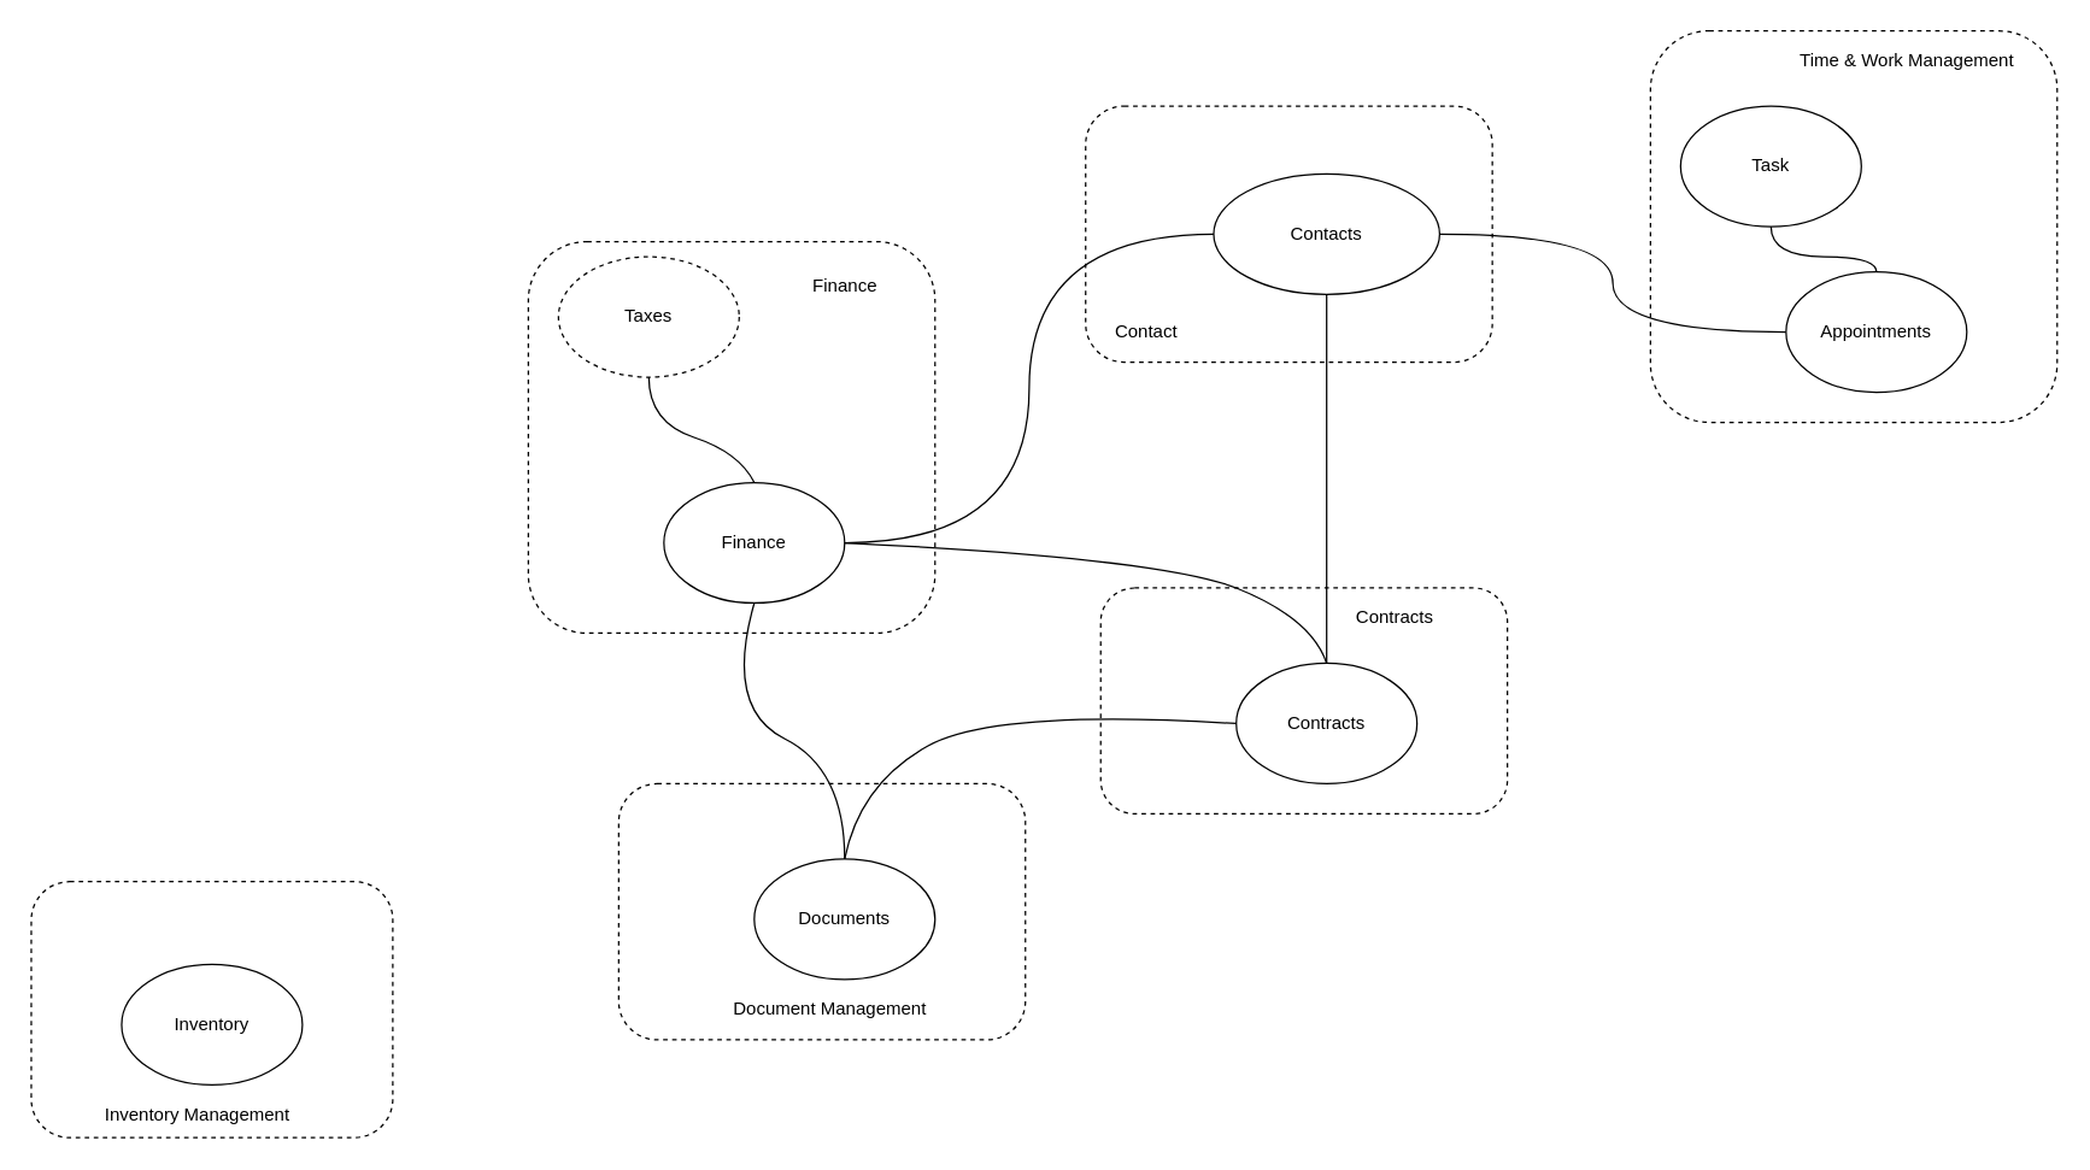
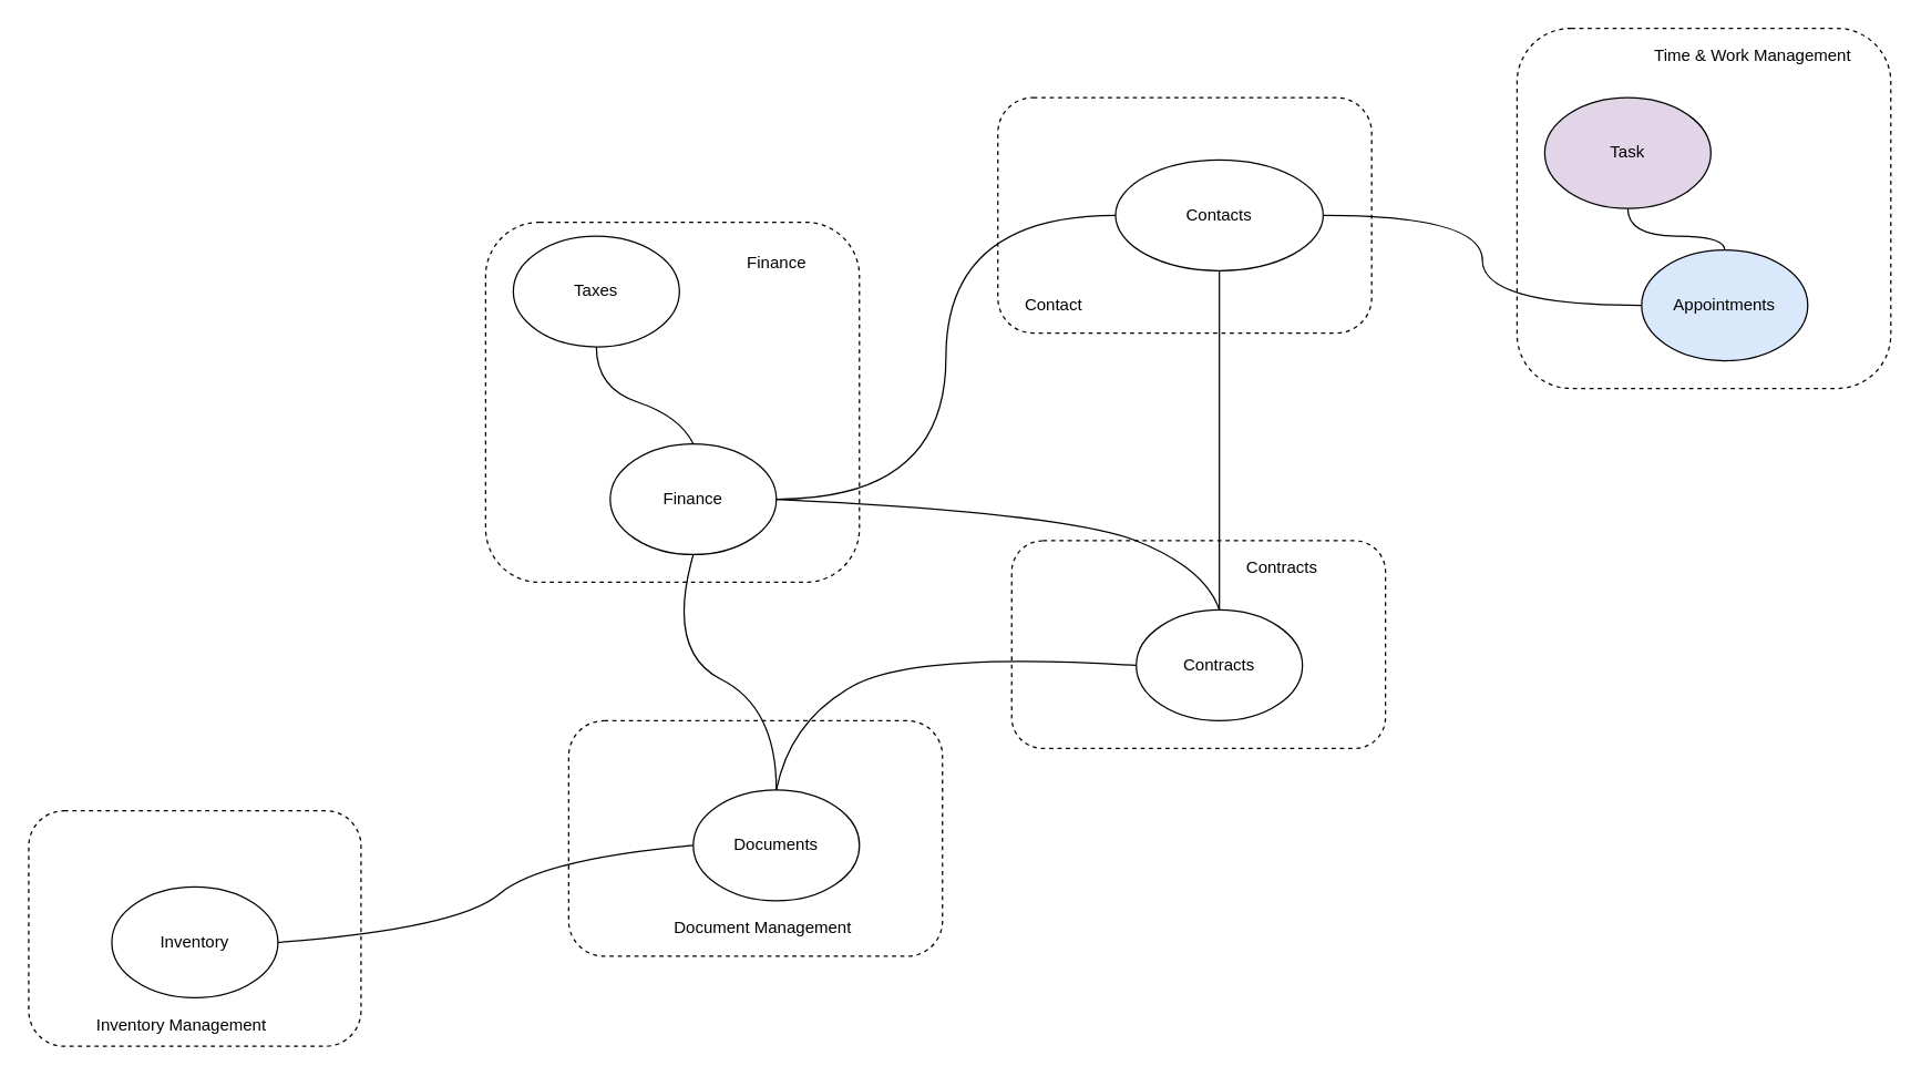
  <mxCell id="0" />
  <mxCell id="1" parent="0" />
  <mxCell id="2" value="" style="rounded=1;whiteSpace=wrap;html=1;dashed=1;" parent="1" vertex="1"><mxGeometry x="350" y="160" width="270" height="260" as="geometry" /></mxCell>
  <mxCell id="3" value="Finance" style="ellipse;whiteSpace=wrap;html=1;" parent="1" vertex="1"><mxGeometry x="440" y="320" width="120" height="80" as="geometry" /></mxCell>
- <mxCell id="4" value="Taxes" style="ellipse;whiteSpace=wrap;html=1;dashed=1;" parent="1" vertex="1"><mxGeometry x="370" y="170" width="120" height="80" as="geometry" /></mxCell>
+ <mxCell id="4" value="Taxes" style="ellipse;whiteSpace=wrap;html=1;" parent="1" vertex="1"><mxGeometry x="370" y="170" width="120" height="80" as="geometry" /></mxCell>
  <mxCell id="5" value="" style="curved=1;endArrow=none;html=1;rounded=0;endFill=0;entryX=0.5;entryY=1;entryDx=0;entryDy=0;exitX=0.5;exitY=0;exitDx=0;exitDy=0;" parent="1" source="3" target="4" edge="1"><mxGeometry width="50" height="50" relative="1" as="geometry"><mxPoint x="580" y="500" as="sourcePoint" /><mxPoint x="630" y="450" as="targetPoint" /><Array as="points"><mxPoint x="490" y="300" /><mxPoint x="430" y="280" /></Array></mxGeometry></mxCell>
  <mxCell id="6" value="" style="rounded=1;whiteSpace=wrap;html=1;dashed=1;" parent="1" vertex="1"><mxGeometry x="730" y="390" width="270" height="150" as="geometry" /></mxCell>
  <mxCell id="7" value="Contracts" style="ellipse;whiteSpace=wrap;html=1;" parent="1" vertex="1"><mxGeometry x="820" y="440" width="120" height="80" as="geometry" /></mxCell>
  <mxCell id="8" value="" style="curved=1;endArrow=none;html=1;rounded=0;endFill=0;entryX=1;entryY=0.5;entryDx=0;entryDy=0;exitX=0.5;exitY=0;exitDx=0;exitDy=0;" parent="1" source="7" target="3" edge="1"><mxGeometry width="50" height="50" relative="1" as="geometry"><mxPoint x="960" y="620" as="sourcePoint" /><mxPoint x="810" y="370" as="targetPoint" /><Array as="points"><mxPoint x="870" y="410" /><mxPoint x="770" y="370" /></Array></mxGeometry></mxCell>
  <mxCell id="9" value="Finance" style="text;html=1;align=center;verticalAlign=middle;resizable=0;points=[];autosize=1;strokeColor=none;fillColor=none;" parent="1" vertex="1"><mxGeometry x="530" y="180" width="60" height="20" as="geometry" /></mxCell>
  <mxCell id="10" value="Contracts" style="text;html=1;align=center;verticalAlign=middle;resizable=0;points=[];autosize=1;strokeColor=none;fillColor=none;" parent="1" vertex="1"><mxGeometry x="890" y="400" width="70" height="20" as="geometry" /></mxCell>
  <mxCell id="11" value="" style="rounded=1;whiteSpace=wrap;html=1;dashed=1;" parent="1" vertex="1"><mxGeometry x="410" y="520" width="270" height="170" as="geometry" /></mxCell>
  <mxCell id="12" value="Documents" style="ellipse;whiteSpace=wrap;html=1;" parent="1" vertex="1"><mxGeometry x="500" y="570" width="120" height="80" as="geometry" /></mxCell>
  <mxCell id="13" value="" style="curved=1;endArrow=none;html=1;rounded=0;endFill=0;entryX=0.5;entryY=1;entryDx=0;entryDy=0;exitX=0.5;exitY=0;exitDx=0;exitDy=0;" parent="1" source="12" target="3" edge="1"><mxGeometry width="50" height="50" relative="1" as="geometry"><mxPoint x="640" y="750" as="sourcePoint" /><mxPoint x="240" y="490" as="targetPoint" /><Array as="points"><mxPoint x="560" y="510" /><mxPoint x="480" y="470" /></Array></mxGeometry></mxCell>
  <mxCell id="14" value="Document Management" style="text;html=1;align=center;verticalAlign=middle;resizable=0;points=[];autosize=1;strokeColor=none;fillColor=none;" parent="1" vertex="1"><mxGeometry x="480" y="660" width="140" height="20" as="geometry" /></mxCell>
  <mxCell id="15" value="" style="curved=1;endArrow=none;html=1;rounded=0;endFill=0;entryX=0;entryY=0.5;entryDx=0;entryDy=0;exitX=0.5;exitY=0;exitDx=0;exitDy=0;" parent="1" source="12" target="7" edge="1"><mxGeometry width="50" height="50" relative="1" as="geometry"><mxPoint x="570" y="580" as="sourcePoint" /><mxPoint x="510" y="410" as="targetPoint" /><Array as="points"><mxPoint x="570" y="520" /><mxPoint x="660" y="470" /></Array></mxGeometry></mxCell>
  <mxCell id="16" value="" style="rounded=1;whiteSpace=wrap;html=1;dashed=1;" parent="1" vertex="1"><mxGeometry x="20" y="585" width="240" height="170" as="geometry" /></mxCell>
  <mxCell id="17" value="Inventory" style="ellipse;whiteSpace=wrap;html=1;" parent="1" vertex="1"><mxGeometry x="80" y="640" width="120" height="80" as="geometry" /></mxCell>
  <mxCell id="18" value="Inventory Management" style="text;html=1;align=center;verticalAlign=middle;resizable=0;points=[];autosize=1;strokeColor=none;fillColor=none;" parent="1" vertex="1"><mxGeometry x="60" y="730" width="140" height="20" as="geometry" /></mxCell>
+ <mxCell id="19" value="" style="curved=1;endArrow=none;html=1;rounded=0;endFill=0;entryX=1;entryY=0.5;entryDx=0;entryDy=0;exitX=0;exitY=0.5;exitDx=0;exitDy=0;" parent="1" source="12" target="17" edge="1"><mxGeometry width="50" height="50" relative="1" as="geometry"><mxPoint x="570" y="580" as="sourcePoint" /><mxPoint x="510" y="410" as="targetPoint" /><Array as="points"><mxPoint x="390" y="620" /><mxPoint x="330" y="670" /></Array></mxGeometry></mxCell>
  <mxCell id="20" value="" style="rounded=1;whiteSpace=wrap;html=1;dashed=1;" parent="1" vertex="1"><mxGeometry x="720" y="70" width="270" height="170" as="geometry" /></mxCell>
  <mxCell id="21" style="edgeStyle=orthogonalEdgeStyle;rounded=0;orthogonalLoop=1;jettySize=auto;html=1;exitX=0;exitY=0.5;exitDx=0;exitDy=0;entryX=1;entryY=0.5;entryDx=0;entryDy=0;endArrow=none;endFill=0;curved=1;" parent="1" source="23" target="3" edge="1"><mxGeometry relative="1" as="geometry" /></mxCell>
  <mxCell id="22" style="edgeStyle=orthogonalEdgeStyle;curved=1;rounded=0;orthogonalLoop=1;jettySize=auto;html=1;exitX=0.5;exitY=1;exitDx=0;exitDy=0;endArrow=none;endFill=0;" parent="1" source="23" edge="1"><mxGeometry relative="1" as="geometry"><mxPoint x="880" y="440" as="targetPoint" /></mxGeometry></mxCell>
  <mxCell id="23" value="Contacts" style="ellipse;whiteSpace=wrap;html=1;" parent="1" vertex="1"><mxGeometry x="805" y="115" width="150" height="80" as="geometry" /></mxCell>
  <mxCell id="24" value="Contact" style="text;html=1;align=center;verticalAlign=middle;resizable=0;points=[];autosize=1;strokeColor=none;fillColor=none;" parent="1" vertex="1"><mxGeometry x="730" y="210" width="60" height="20" as="geometry" /></mxCell>
  <mxCell id="25" value="" style="rounded=1;whiteSpace=wrap;html=1;dashed=1;" parent="1" vertex="1"><mxGeometry x="1095" y="20" width="270" height="260" as="geometry" /></mxCell>
  <mxCell id="26" style="edgeStyle=orthogonalEdgeStyle;curved=1;rounded=0;orthogonalLoop=1;jettySize=auto;html=1;exitX=0;exitY=0.5;exitDx=0;exitDy=0;entryX=1;entryY=0.5;entryDx=0;entryDy=0;endArrow=none;endFill=0;" parent="1" source="27" target="23" edge="1"><mxGeometry relative="1" as="geometry" /></mxCell>
- <mxCell id="27" value="Appointments" style="ellipse;whiteSpace=wrap;html=1;" parent="1" vertex="1"><mxGeometry x="1185" y="180" width="120" height="80" as="geometry" /></mxCell>
+ <mxCell id="27" value="Appointments" style="ellipse;whiteSpace=wrap;html=1;fillColor=#dae8fc;" parent="1" vertex="1"><mxGeometry x="1185" y="180" width="120" height="80" as="geometry" /></mxCell>
  <mxCell id="28" style="edgeStyle=orthogonalEdgeStyle;curved=1;rounded=0;orthogonalLoop=1;jettySize=auto;html=1;exitX=0.5;exitY=1;exitDx=0;exitDy=0;entryX=0.5;entryY=0;entryDx=0;entryDy=0;endArrow=none;endFill=0;" parent="1" source="29" target="27" edge="1"><mxGeometry relative="1" as="geometry" /></mxCell>
- <mxCell id="29" value="Task" style="ellipse;whiteSpace=wrap;html=1;" parent="1" vertex="1"><mxGeometry x="1115" y="70" width="120" height="80" as="geometry" /></mxCell>
+ <mxCell id="29" value="Task" style="ellipse;whiteSpace=wrap;html=1;fillColor=#e1d5e7;" parent="1" vertex="1"><mxGeometry x="1115" y="70" width="120" height="80" as="geometry" /></mxCell>
  <mxCell id="30" value="Time &amp;amp; Work Management" style="text;html=1;align=center;verticalAlign=middle;resizable=0;points=[];autosize=1;strokeColor=none;fillColor=none;" parent="1" vertex="1"><mxGeometry x="1185" y="30" width="160" height="20" as="geometry" /></mxCell>
